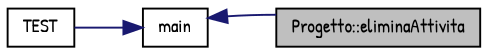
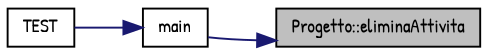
  digraph {
    fontname="Patrick Hand"
    rankdir=RL
    node [color=black fillcolor=white fontname="Patrick Hand" fontsize=10 shape=record style=filled]
    edge [color=midnightblue dir=back fontname="Patrick Hand" fontsize=10 labelfontname=Helvetica labelfontsize=10 style=solid]
    n1 [fillcolor=grey75 fontcolor=black height=0.2 label="Progetto::eliminaAttivita" width=0.4]
    n2 [height=0.2 label=main width=0.4]
    n3 [height=0.2 label=TEST width=0.4]
-   n2 -> n1
+   n1 -> n2
    n2 -> n3
  }
